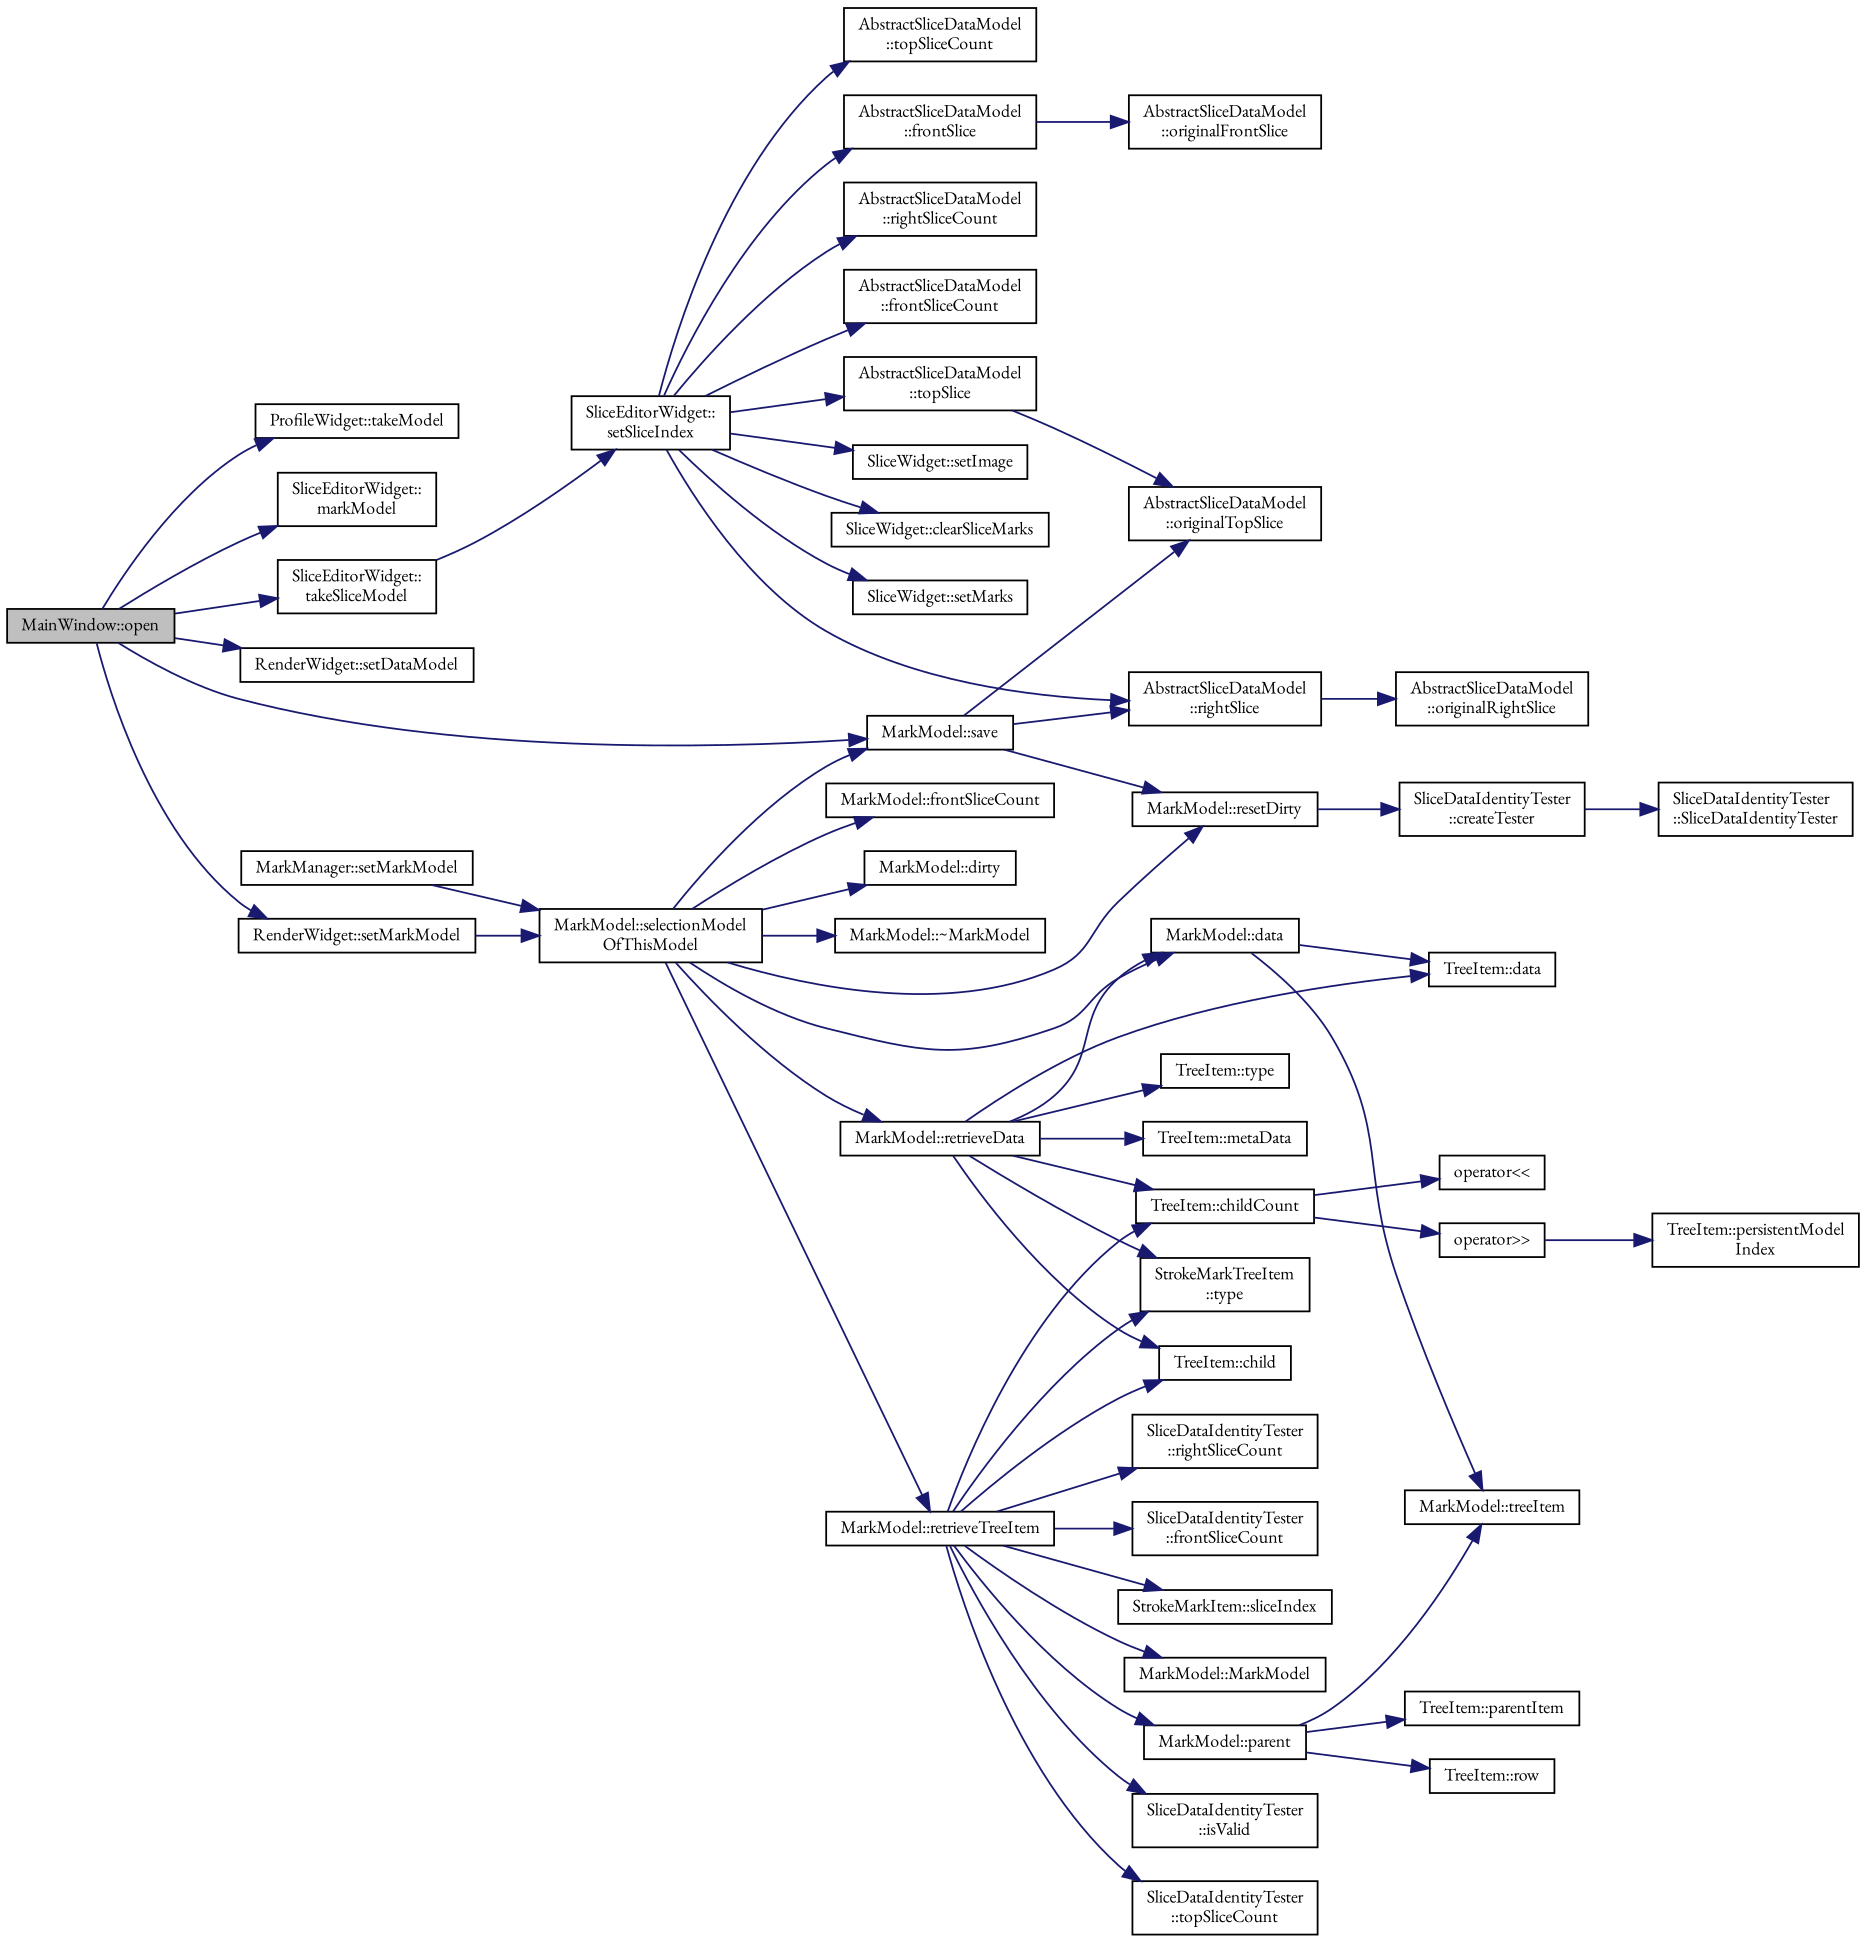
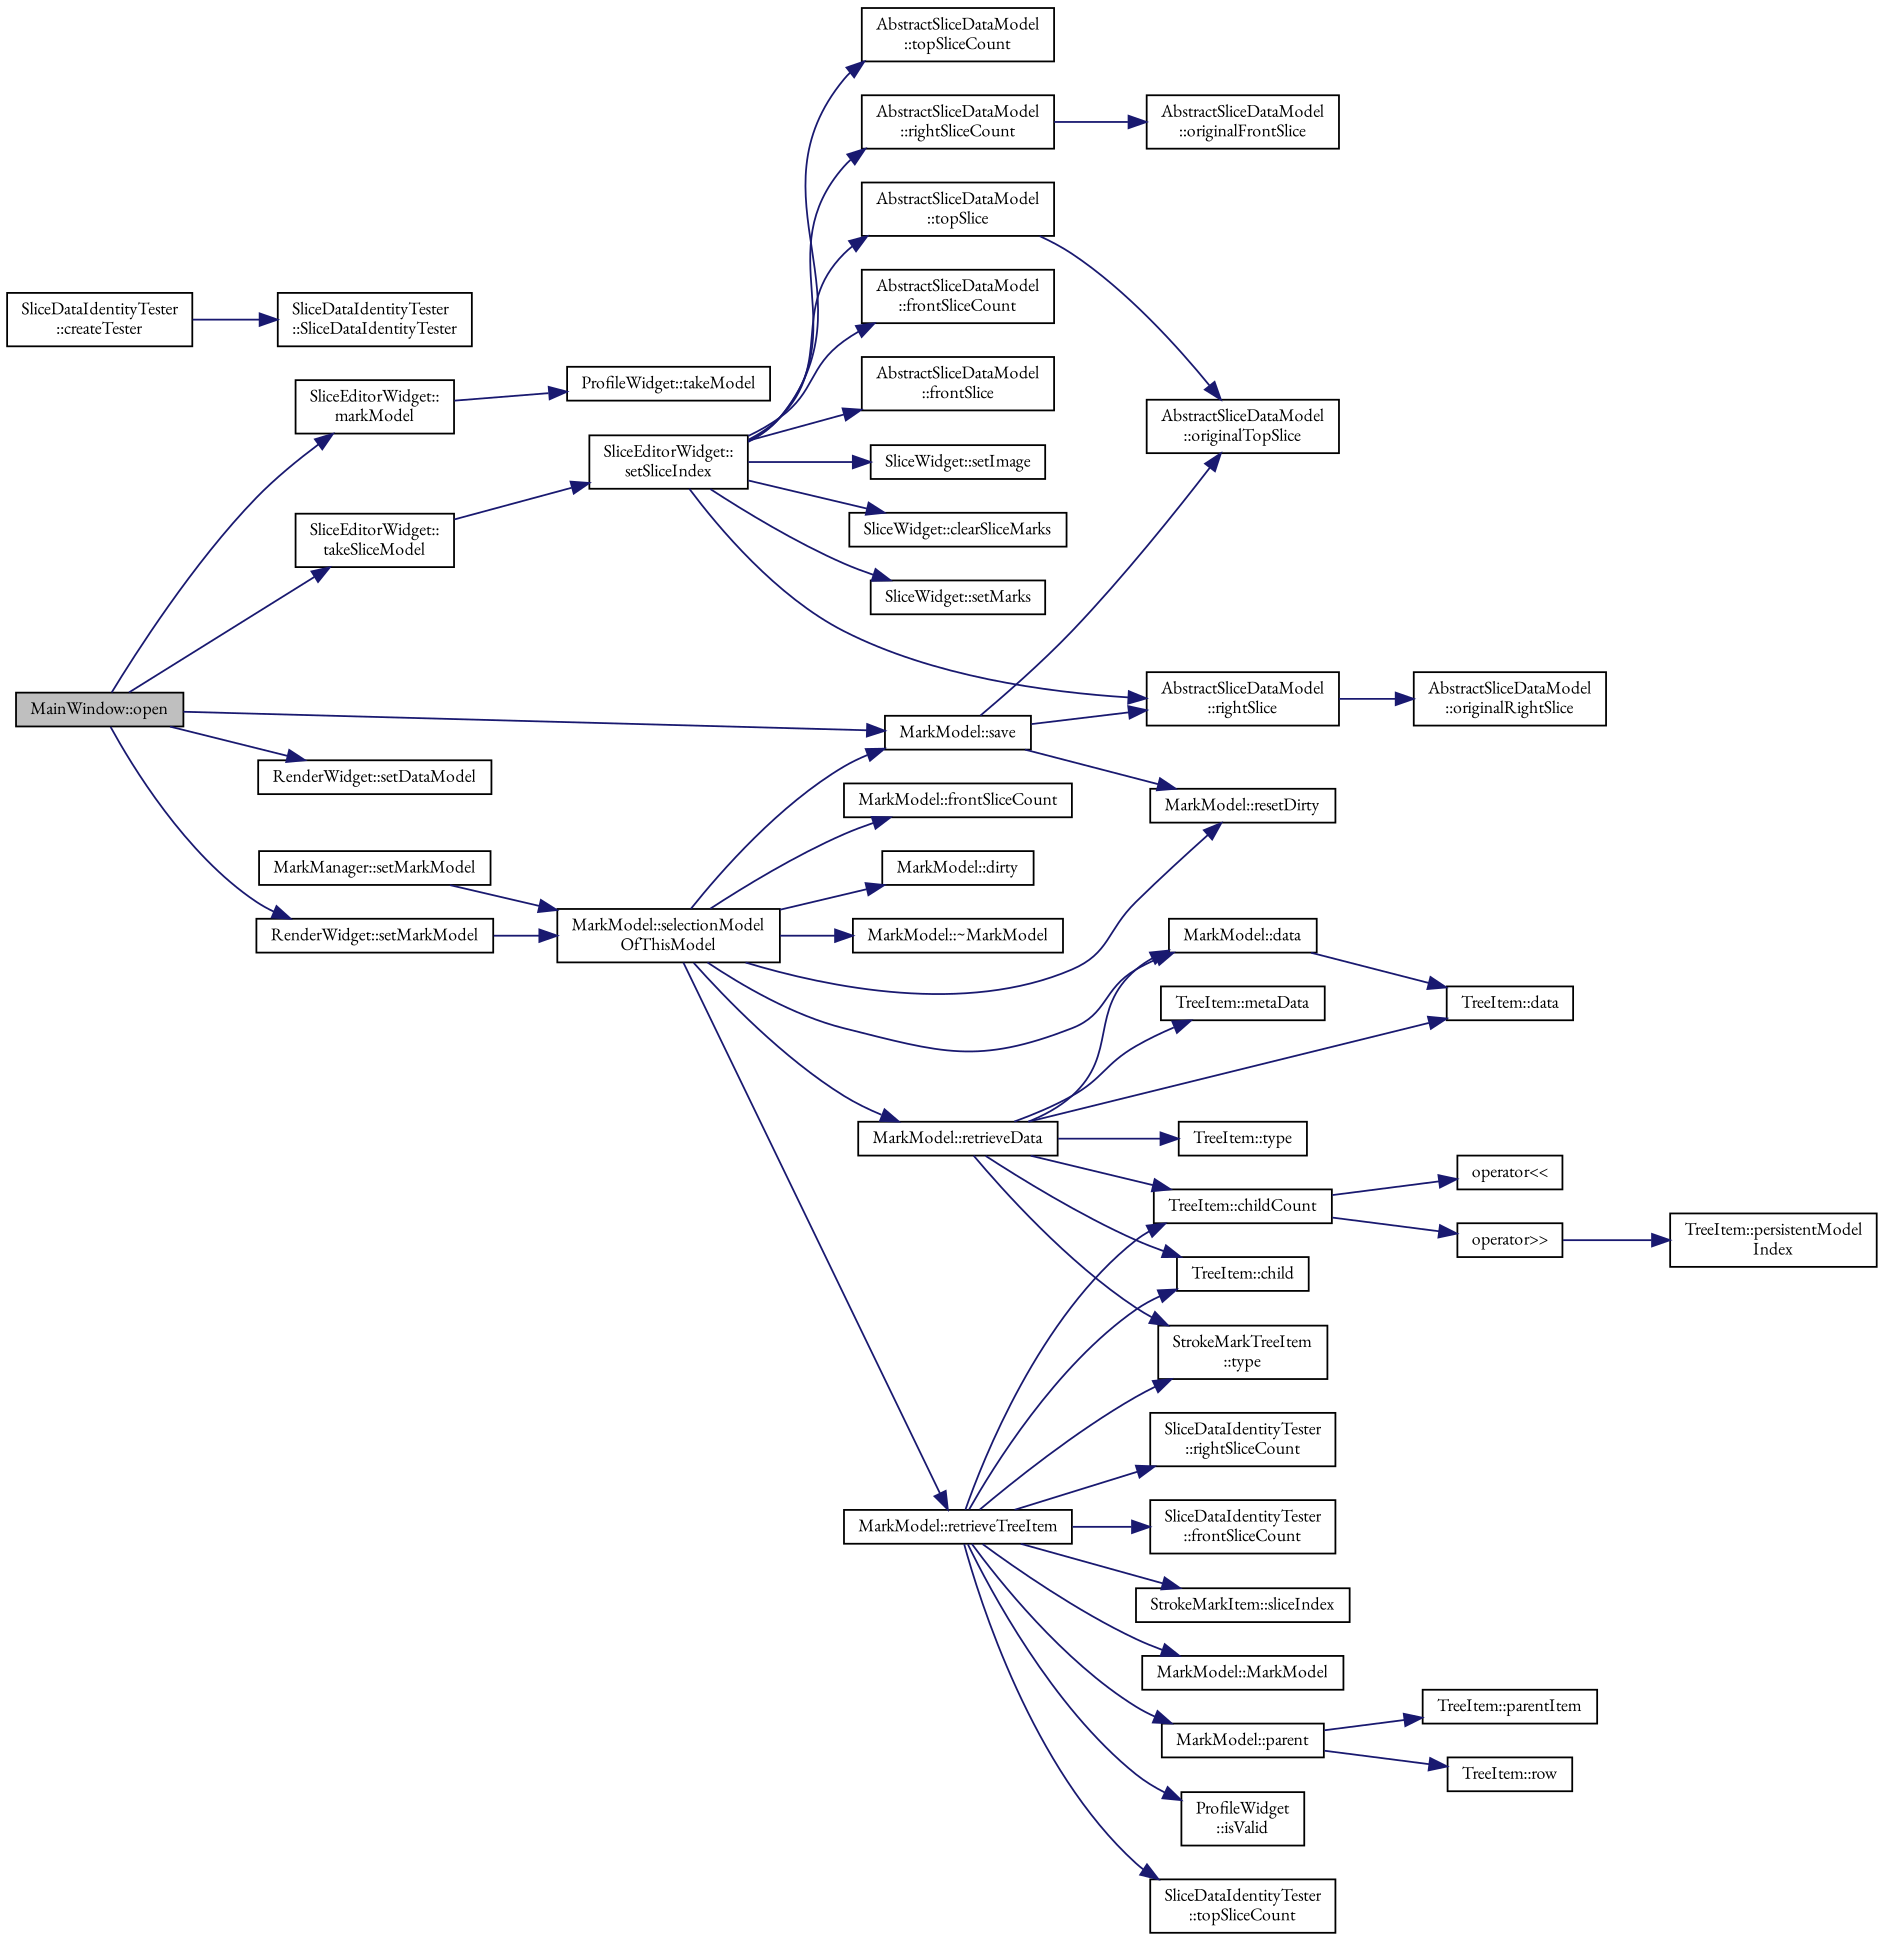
  digraph {
    fontname="EB Garamond"
    rankdir=LR
    node [color=black fillcolor=white fontname="EB Garamond" fontsize=10 shape=record style=filled]
    edge [color=midnightblue fontname="EB Garamond" fontsize=10 labelfontname=Helvetica labelfontsize=10 style=solid]
    n1 [fillcolor=grey75 fontcolor=black height=0.2 label="MainWindow::open" width=0.4]
    n2 [height=0.2 label="SliceEditorWidget::\lmarkModel" width=0.4]
    n3 [height=0.2 label="SliceEditorWidget::\ltakeSliceModel" width=0.4]
    n4 [height=0.2 label="RenderWidget::setDataModel" width=0.4]
    n5 [height=0.2 label="RenderWidget::setMarkModel" width=0.4]
    n6 [height=0.2 label="MarkModel::save" width=0.4]
    n7 [height=0.2 label="ProfileWidget::takeModel" width=0.4]
    n8 [height=0.2 label="SliceEditorWidget::\lsetSliceIndex" width=0.4]
    n9 [height=0.2 label="MarkModel::selectionModel\lOfThisModel" width=0.4]
    n10 [height=0.2 label="AbstractSliceDataModel\l::rightSlice" width=0.4]
    n11 [height=0.2 label="AbstractSliceDataModel\l::originalTopSlice" width=0.4]
    n12 [height=0.2 label="MarkModel::resetDirty" width=0.4]
    n13 [height=0.2 label="MarkManager::setMarkModel" width=0.4]
    n14 [height=0.2 label="AbstractSliceDataModel\l::topSliceCount" width=0.4]
    n15 [height=0.2 label="AbstractSliceDataModel\l::topSlice" width=0.4]
    n16 [height=0.2 label="AbstractSliceDataModel\l::rightSliceCount" width=0.4]
    n17 [height=0.2 label="AbstractSliceDataModel\l::frontSliceCount" width=0.4]
    n18 [height=0.2 label="AbstractSliceDataModel\l::frontSlice" width=0.4]
    n19 [height=0.2 label="SliceWidget::setImage" width=0.4]
    n20 [height=0.2 label="SliceWidget::clearSliceMarks" width=0.4]
    n21 [height=0.2 label="SliceWidget::setMarks" width=0.4]
    n22 [height=0.2 label="AbstractSliceDataModel\l::originalRightSlice" width=0.4]
    n23 [height=0.2 label="AbstractSliceDataModel\l::originalFrontSlice" width=0.4]
    n24 [height=0.2 label="MarkModel::retrieveData" width=0.4]
    n25 [height=0.2 label="MarkModel::data" width=0.4]
    n26 [height=0.2 label="MarkModel::retrieveTreeItem" width=0.4]
    n27 [height=0.2 label="MarkModel::frontSliceCount" width=0.4]
    n28 [height=0.2 label="MarkModel::dirty" width=0.4]
    n29 [height=0.2 label="MarkModel::~MarkModel" width=0.4]
    n30 [height=0.2 label="TreeItem::type" width=0.4]
    n31 [height=0.2 label="StrokeMarkTreeItem\l::type" width=0.4]
    n32 [height=0.2 label="TreeItem::metaData" width=0.4]
    n33 [height=0.2 label="TreeItem::data" width=0.4]
    n34 [height=0.2 label="TreeItem::childCount" width=0.4]
    n35 [height=0.2 label="TreeItem::child" width=0.4]
-   n36 [height=0.2 label="MarkModel::treeItem" width=0.4]
    n37 [height=0.2 label="MarkModel::parent" width=0.4]
-   n38 [height=0.2 label="SliceDataIdentityTester\l::isValid" width=0.4]
+   n38 [height=0.2 label="ProfileWidget\l::isValid" width=0.4]
    n39 [height=0.2 label="SliceDataIdentityTester\l::topSliceCount" width=0.4]
    n40 [height=0.2 label="SliceDataIdentityTester\l::rightSliceCount" width=0.4]
    n41 [height=0.2 label="SliceDataIdentityTester\l::frontSliceCount" width=0.4]
    n42 [height=0.2 label="StrokeMarkItem::sliceIndex" width=0.4]
    n43 [height=0.2 label="MarkModel::MarkModel" width=0.4]
    n44 [height=0.2 label="SliceDataIdentityTester\l::createTester" width=0.4]
    n45 [height=0.2 label="operator\<\<" width=0.4]
    n46 [height=0.2 label="operator\>\>" width=0.4]
    n47 [height=0.2 label="TreeItem::persistentModel\lIndex" width=0.4]
    n48 [height=0.2 label="TreeItem::parentItem" width=0.4]
    n49 [height=0.2 label="TreeItem::row" width=0.4]
    n50 [height=0.2 label="SliceDataIdentityTester\l::SliceDataIdentityTester" width=0.4]
    n1 -> n2
    n1 -> n3
    n1 -> n4
    n1 -> n5
    n1 -> n6
-   n1 -> n7
+   n2 -> n7
    n3 -> n8
    n5 -> n9
    n6 -> n10
    n6 -> n11
    n6 -> n12
    n8 -> n10
    n8 -> n14
    n8 -> n15
    n8 -> n16
    n8 -> n17
    n8 -> n18
    n8 -> n19
    n8 -> n20
    n8 -> n21
    n9 -> n6
    n9 -> n12
    n9 -> n24
    n9 -> n25
    n9 -> n26
    n9 -> n27
    n9 -> n28
    n9 -> n29
    n10 -> n22
-   n12 -> n44
    n13 -> n9
    n15 -> n11
-   n18 -> n23
+   n16 -> n23
    n24 -> n25
    n24 -> n30
    n24 -> n31
    n24 -> n32
    n24 -> n33
    n24 -> n34
    n24 -> n35
    n25 -> n33
-   n25 -> n36
    n26 -> n31
    n26 -> n34
    n26 -> n35
    n26 -> n37
    n26 -> n38
    n26 -> n39
    n26 -> n40
    n26 -> n41
    n26 -> n42
    n26 -> n43
    n34 -> n45
    n34 -> n46
-   n37 -> n36
    n37 -> n48
    n37 -> n49
    n44 -> n50
    n46 -> n47
  }
